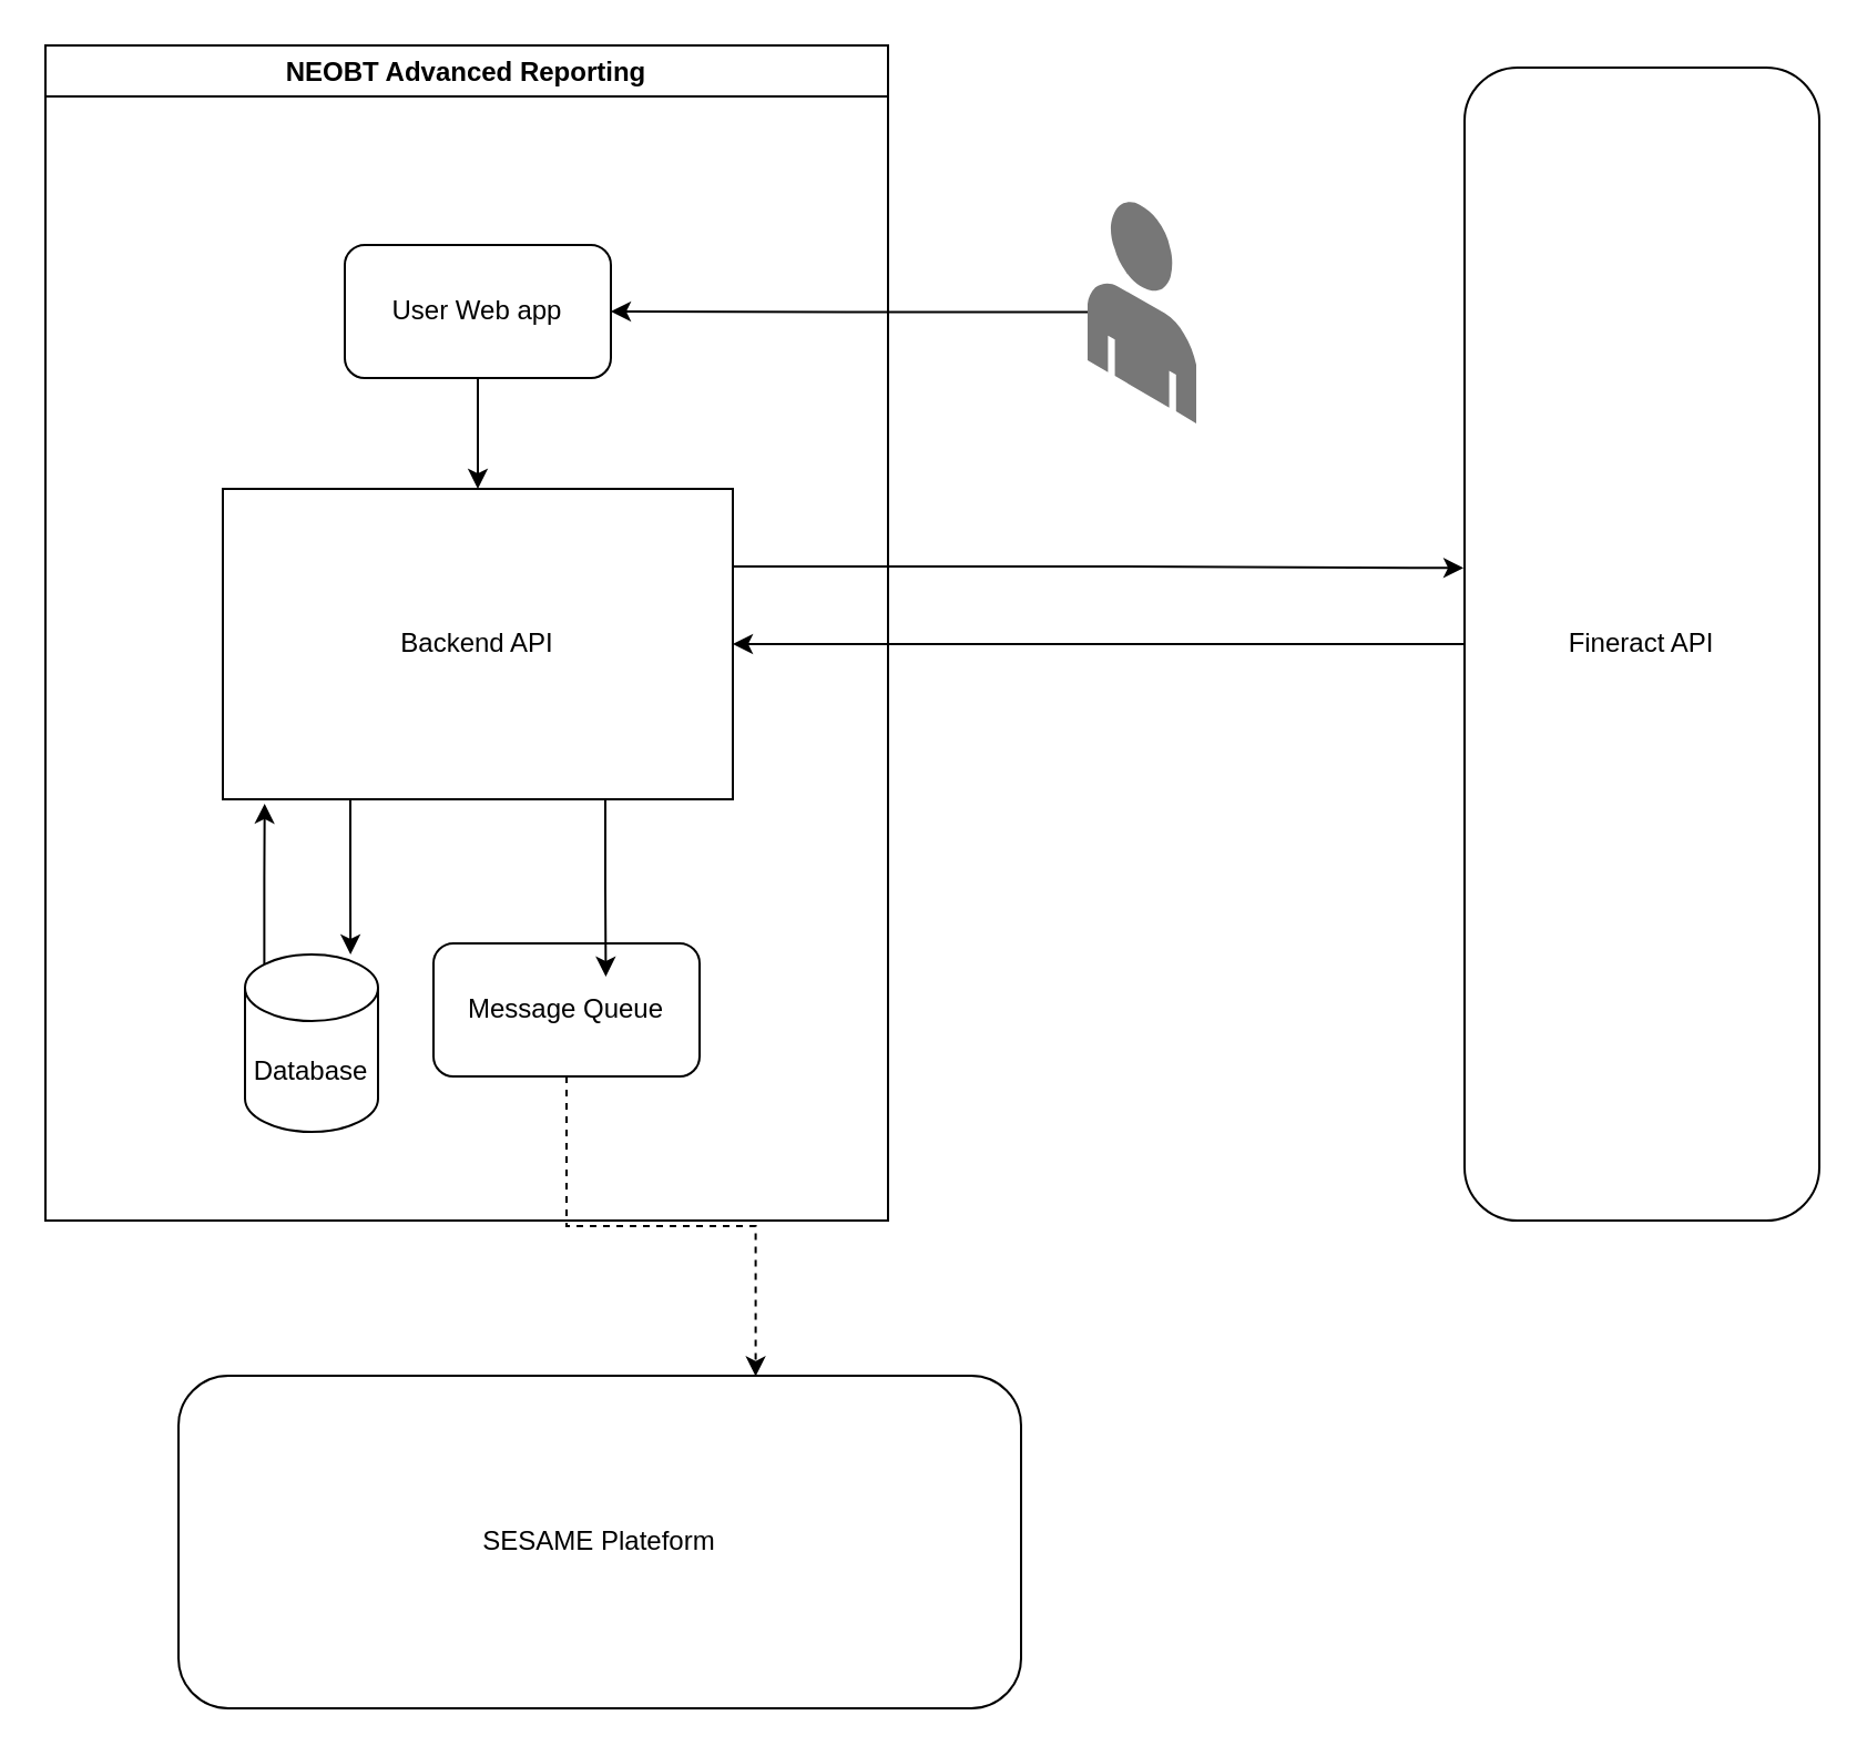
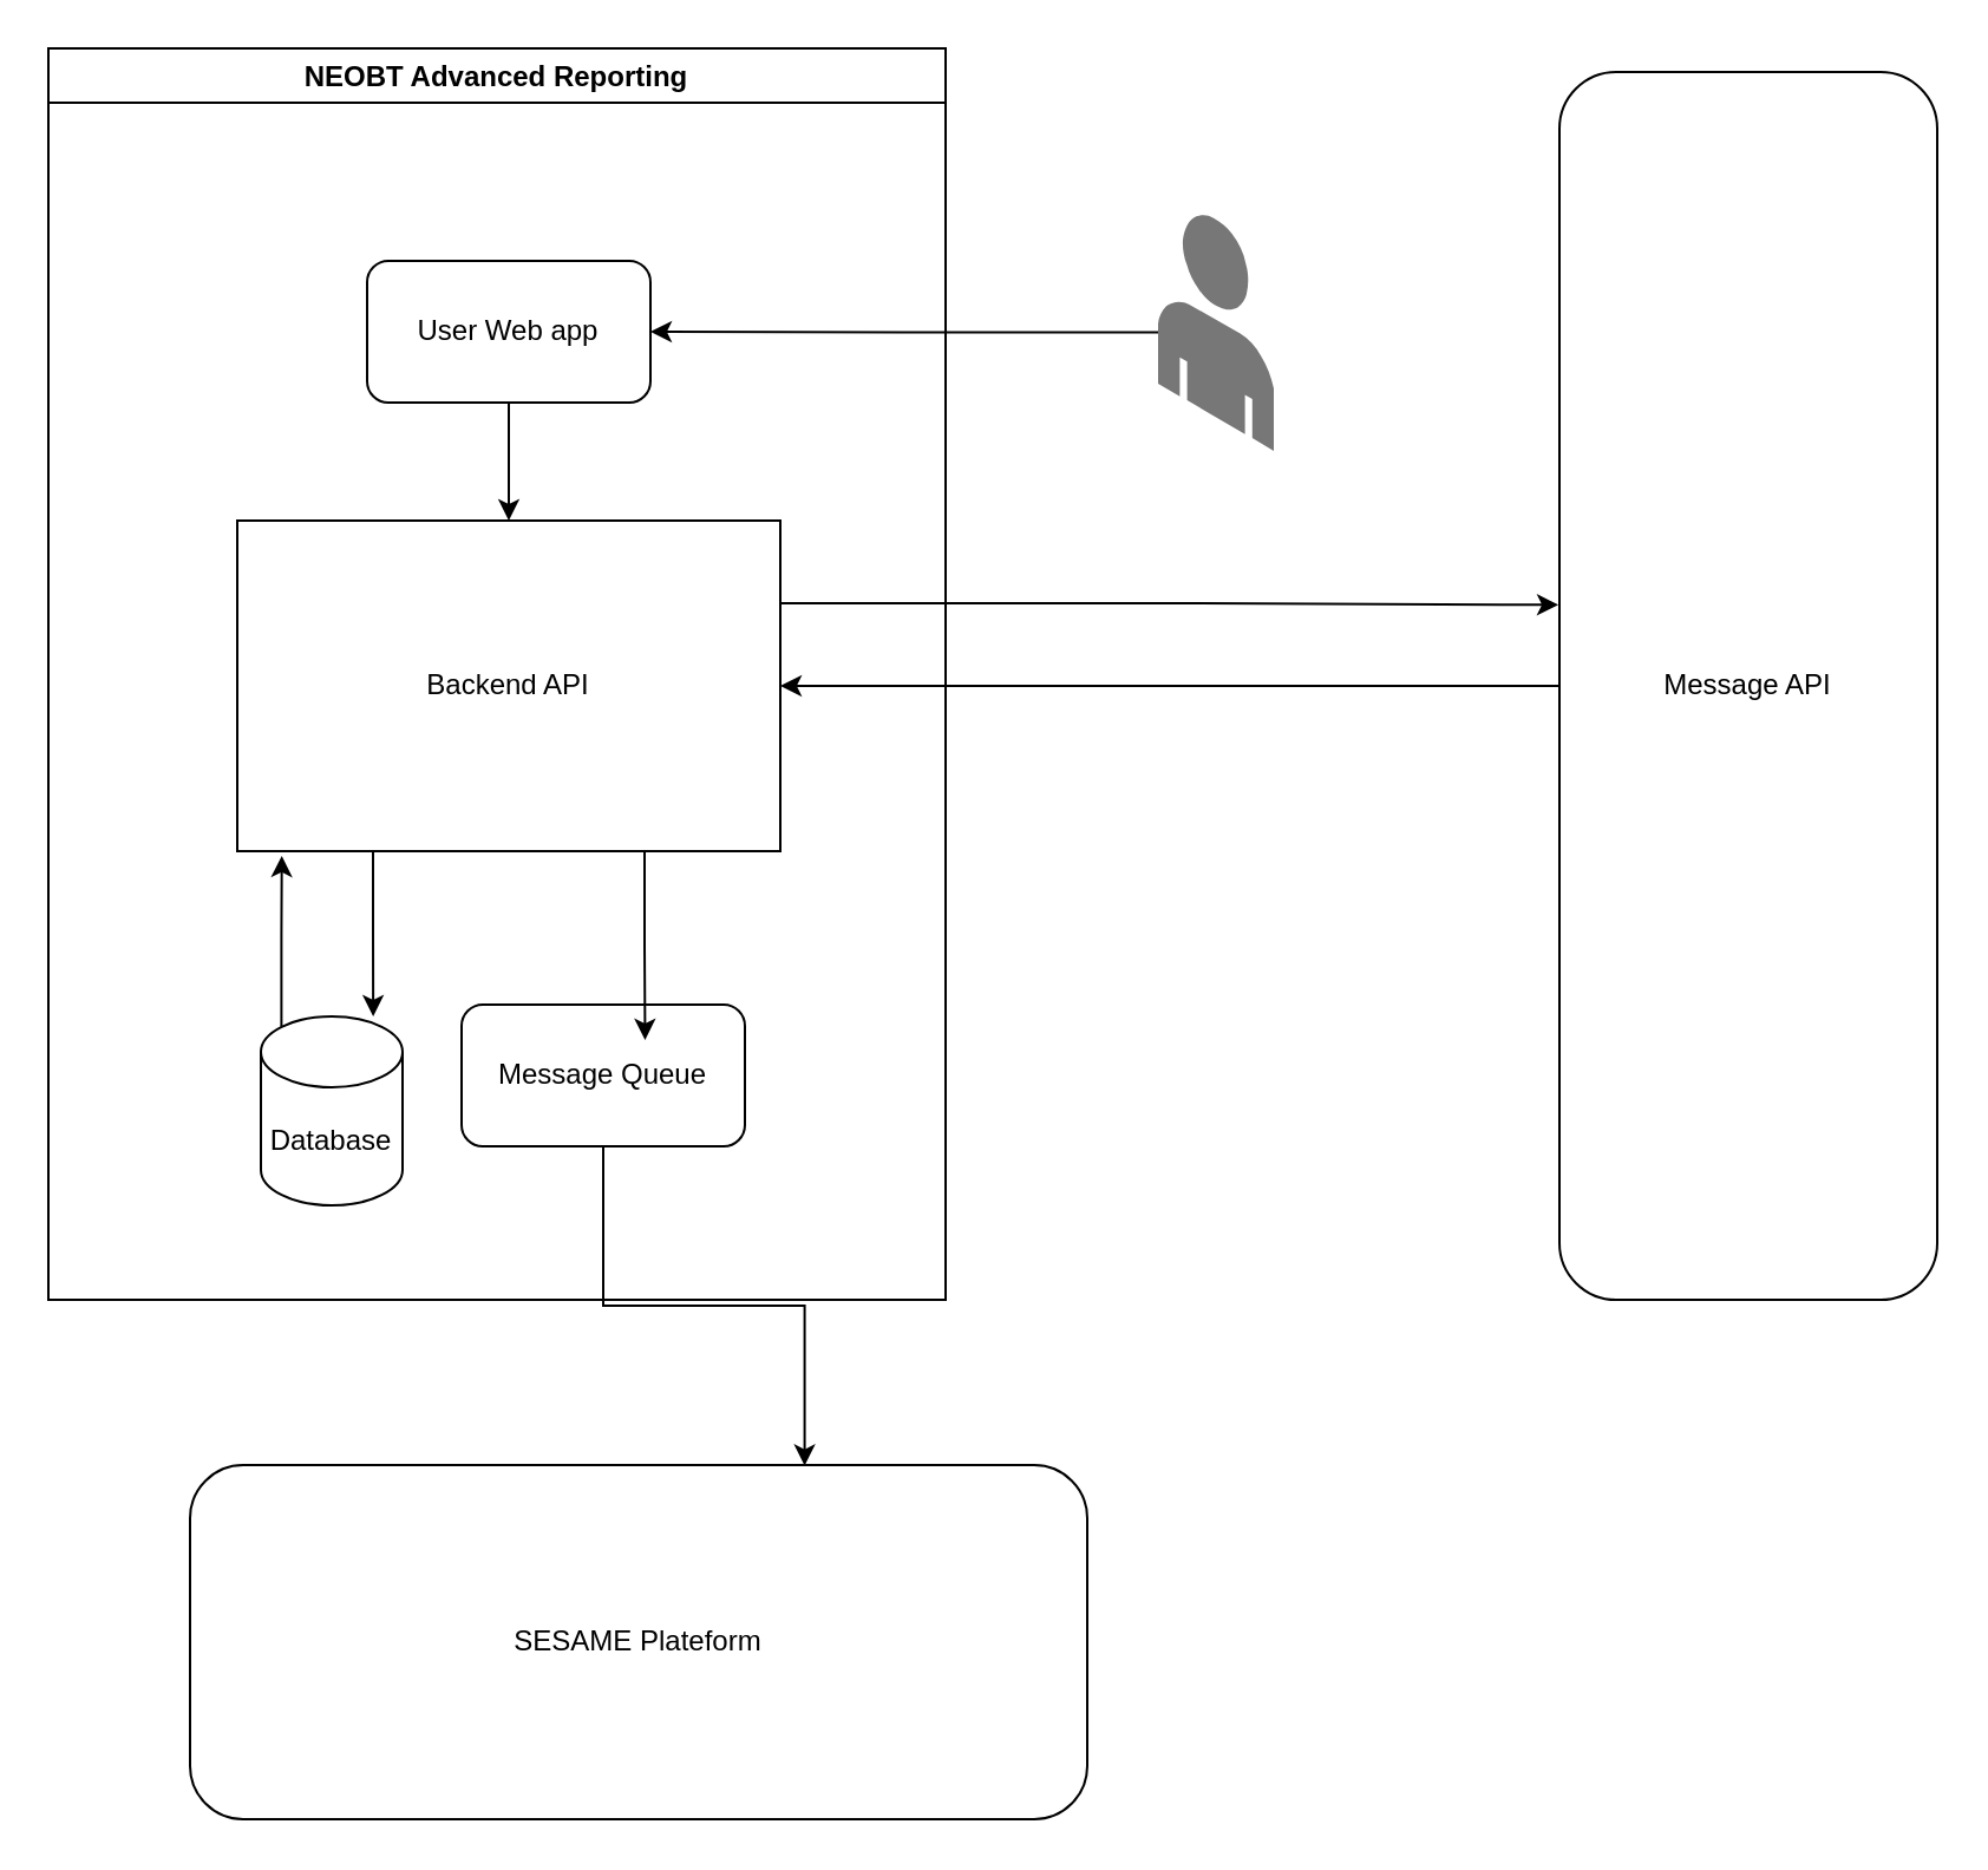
  <mxCell id="0" />
  <mxCell id="1" parent="0" />
  <mxCell id="2" value="Database" style="shape=cylinder3;whiteSpace=wrap;html=1;boundedLbl=1;backgroundOutline=1;size=15;" vertex="1" parent="1"><mxGeometry x="110" y="430" width="60" height="80" as="geometry" /></mxCell>
  <mxCell id="3" value="Message Queue" style="rounded=1;whiteSpace=wrap;html=1;" vertex="1" parent="1"><mxGeometry x="195" y="425" width="120" height="60" as="geometry" /></mxCell>
  <mxCell id="4" value="NEOBT Advanced Reporting" style="swimlane;" vertex="1" parent="1"><mxGeometry x="20" y="20" width="380" height="530" as="geometry" /></mxCell>
  <mxCell id="5" style="edgeStyle=orthogonalEdgeStyle;rounded=0;orthogonalLoop=1;jettySize=auto;html=1;entryX=0.5;entryY=0;entryDx=0;entryDy=0;" edge="1" parent="4" source="6" target="9"><mxGeometry relative="1" as="geometry" /></mxCell>
  <mxCell id="6" value="User Web app" style="rounded=1;whiteSpace=wrap;html=1;" vertex="1" parent="4"><mxGeometry x="135" y="90" width="120" height="60" as="geometry" /></mxCell>
  <mxCell id="7" style="edgeStyle=orthogonalEdgeStyle;rounded=0;orthogonalLoop=1;jettySize=auto;html=1;exitX=0.25;exitY=1;exitDx=0;exitDy=0;" edge="1" parent="4" source="9"><mxGeometry relative="1" as="geometry"><mxPoint x="137.571" y="410" as="targetPoint" /></mxGeometry></mxCell>
  <mxCell id="8" style="edgeStyle=orthogonalEdgeStyle;rounded=0;orthogonalLoop=1;jettySize=auto;html=1;exitX=0.75;exitY=1;exitDx=0;exitDy=0;" edge="1" parent="4" source="9"><mxGeometry relative="1" as="geometry"><mxPoint x="252.724" y="420" as="targetPoint" /></mxGeometry></mxCell>
  <mxCell id="9" value="Backend API" style="rounded=0;whiteSpace=wrap;html=1;" vertex="1" parent="4"><mxGeometry x="80" y="200" width="230" height="140" as="geometry" /></mxCell>
  <mxCell id="10" style="edgeStyle=orthogonalEdgeStyle;rounded=0;orthogonalLoop=1;jettySize=auto;html=1;entryX=1;entryY=0.5;entryDx=0;entryDy=0;" edge="1" parent="1" source="11" target="6"><mxGeometry relative="1" as="geometry" /></mxCell>
  <mxCell id="11" value="" style="verticalLabelPosition=bottom;html=1;verticalAlign=top;strokeWidth=1;align=center;outlineConnect=0;dashed=0;outlineConnect=0;shape=mxgraph.aws3d.end_user;strokeColor=none;fillColor=#777777;aspect=fixed;" vertex="1" parent="1"><mxGeometry x="490" y="90" width="49" height="100.46" as="geometry" /></mxCell>
  <mxCell id="12" style="edgeStyle=orthogonalEdgeStyle;rounded=0;orthogonalLoop=1;jettySize=auto;html=1;entryX=1;entryY=0.5;entryDx=0;entryDy=0;" edge="1" parent="1" source="13" target="9"><mxGeometry relative="1" as="geometry" /></mxCell>
- <mxCell id="13" value="Fineract API" style="rounded=1;whiteSpace=wrap;html=1;" vertex="1" parent="1"><mxGeometry x="660" y="30" width="160" height="520" as="geometry" /></mxCell>
+ <mxCell id="13" value="Message API" style="rounded=1;whiteSpace=wrap;html=1;" vertex="1" parent="1"><mxGeometry x="660" y="30" width="160" height="520" as="geometry" /></mxCell>
  <mxCell id="14" style="edgeStyle=orthogonalEdgeStyle;rounded=0;orthogonalLoop=1;jettySize=auto;html=1;exitX=0.145;exitY=0;exitDx=0;exitDy=4.35;exitPerimeter=0;entryX=0.082;entryY=1.014;entryDx=0;entryDy=0;entryPerimeter=0;" edge="1" parent="1" source="2" target="9"><mxGeometry relative="1" as="geometry" /></mxCell>
  <mxCell id="15" style="edgeStyle=orthogonalEdgeStyle;rounded=0;orthogonalLoop=1;jettySize=auto;html=1;exitX=1;exitY=0.25;exitDx=0;exitDy=0;entryX=-0.003;entryY=0.434;entryDx=0;entryDy=0;entryPerimeter=0;" edge="1" parent="1" source="9" target="13"><mxGeometry relative="1" as="geometry" /></mxCell>
  <mxCell id="16" value="SESAME Plateform" style="rounded=1;whiteSpace=wrap;html=1;" vertex="1" parent="1"><mxGeometry x="80" y="620" width="380" height="150" as="geometry" /></mxCell>
- <mxCell id="17" style="edgeStyle=orthogonalEdgeStyle;rounded=0;orthogonalLoop=1;jettySize=auto;html=1;entryX=0.685;entryY=0.002;entryDx=0;entryDy=0;entryPerimeter=0;dashed=1;" edge="1" parent="1" source="3" target="16"><mxGeometry relative="1" as="geometry" /></mxCell>
+ <mxCell id="17" style="edgeStyle=orthogonalEdgeStyle;rounded=0;orthogonalLoop=1;jettySize=auto;html=1;entryX=0.685;entryY=0.002;entryDx=0;entryDy=0;entryPerimeter=0;" edge="1" parent="1" source="3" target="16"><mxGeometry relative="1" as="geometry" /></mxCell>
